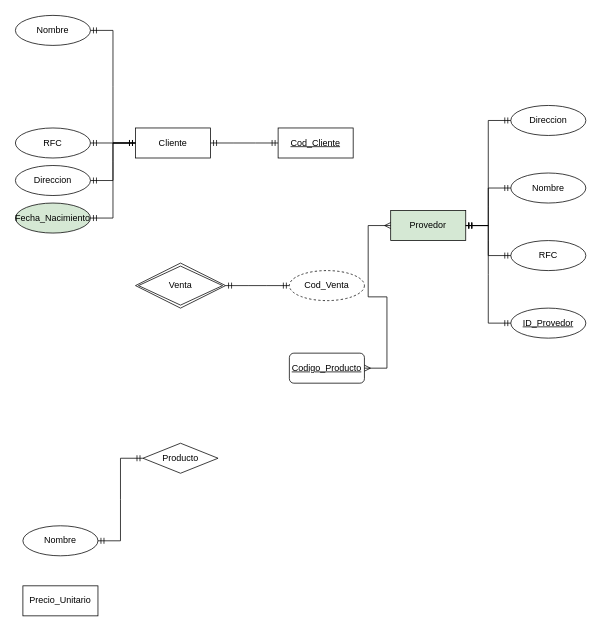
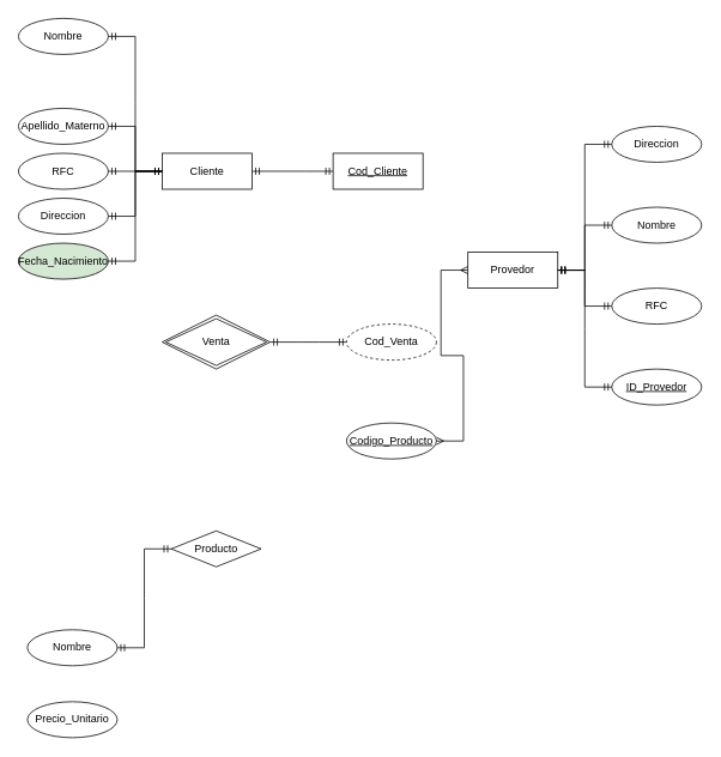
  <mxCell id="0" />
  <mxCell id="1" parent="0" />
  <mxCell id="2" value="Cliente" style="whiteSpace=wrap;html=1;align=center;" parent="1" vertex="1"><mxGeometry x="180" y="170" width="100" height="40" as="geometry" /></mxCell>
- <mxCell id="3" value="Provedor" style="whiteSpace=wrap;html=1;align=center;fillColor=#d5e8d4;" parent="1" vertex="1"><mxGeometry x="520" y="280" width="100" height="40" as="geometry" /></mxCell>
+ <mxCell id="3" value="Provedor" style="whiteSpace=wrap;html=1;align=center;" parent="1" vertex="1"><mxGeometry x="520" y="280" width="100" height="40" as="geometry" /></mxCell>
  <mxCell id="4" value="Producto" style="rhombus;whiteSpace=wrap;html=1;align=center;" parent="1" vertex="1"><mxGeometry x="190" y="590" width="100" height="40" as="geometry" /></mxCell>
  <mxCell id="5" value="Nombre" style="ellipse;whiteSpace=wrap;html=1;align=center;" parent="1" vertex="1"><mxGeometry x="20" y="20" width="100" height="40" as="geometry" /></mxCell>
  <mxCell id="6" value="Cod_Cliente" style="whiteSpace=wrap;html=1;align=center;fontStyle=4;rounded=0;" parent="1" vertex="1"><mxGeometry x="370" y="170" width="100" height="40" as="geometry" /></mxCell>
+ <mxCell id="7" value="Apellido_Materno" style="ellipse;whiteSpace=wrap;html=1;align=center;" parent="1" vertex="1"><mxGeometry x="20" y="120" width="100" height="40" as="geometry" /></mxCell>
  <mxCell id="8" value="&lt;div&gt;RFC&lt;/div&gt;" style="ellipse;whiteSpace=wrap;html=1;align=center;" parent="1" vertex="1"><mxGeometry x="20" y="170" width="100" height="40" as="geometry" /></mxCell>
  <mxCell id="9" value="Direccion" style="ellipse;whiteSpace=wrap;html=1;align=center;" parent="1" vertex="1"><mxGeometry x="20" y="220" width="100" height="40" as="geometry" /></mxCell>
  <mxCell id="10" value="&lt;div&gt;Fecha_Nacimiento&lt;/div&gt;" style="ellipse;whiteSpace=wrap;html=1;align=center;fillColor=#d5e8d4;" parent="1" vertex="1"><mxGeometry x="20" y="270" width="100" height="40" as="geometry" /></mxCell>
  <mxCell id="11" value="" style="edgeStyle=entityRelationEdgeStyle;fontSize=12;html=1;endArrow=ERmandOne;startArrow=ERmandOne;rounded=0;exitX=1;exitY=0.5;exitDx=0;exitDy=0;" parent="1" source="10" target="2" edge="1"><mxGeometry width="100" height="100" relative="1" as="geometry"><mxPoint x="160" y="280" as="sourcePoint" /><mxPoint x="260" y="180" as="targetPoint" /></mxGeometry></mxCell>
  <mxCell id="12" value="" style="edgeStyle=entityRelationEdgeStyle;fontSize=12;html=1;endArrow=ERmandOne;startArrow=ERmandOne;rounded=0;" parent="1" source="9" target="2" edge="1"><mxGeometry width="100" height="100" relative="1" as="geometry"><mxPoint x="150" y="290" as="sourcePoint" /><mxPoint x="260" y="180" as="targetPoint" /><Array as="points"><mxPoint x="150" y="320" /><mxPoint x="150" y="310" /></Array></mxGeometry></mxCell>
  <mxCell id="13" value="" style="edgeStyle=entityRelationEdgeStyle;fontSize=12;html=1;endArrow=ERmandOne;startArrow=ERmandOne;rounded=0;" parent="1" source="8" target="2" edge="1"><mxGeometry width="100" height="100" relative="1" as="geometry"><mxPoint x="160" y="280" as="sourcePoint" /><mxPoint x="260" y="180" as="targetPoint" /></mxGeometry></mxCell>
+ <mxCell id="14" value="" style="edgeStyle=entityRelationEdgeStyle;fontSize=12;html=1;endArrow=ERmandOne;startArrow=ERmandOne;rounded=0;" parent="1" source="7" target="2" edge="1"><mxGeometry width="100" height="100" relative="1" as="geometry"><mxPoint x="160" y="280" as="sourcePoint" /><mxPoint x="260" y="180" as="targetPoint" /></mxGeometry></mxCell>
  <mxCell id="15" value="" style="edgeStyle=entityRelationEdgeStyle;fontSize=12;html=1;endArrow=ERmandOne;startArrow=ERmandOne;rounded=0;" parent="1" source="5" target="2" edge="1"><mxGeometry width="100" height="100" relative="1" as="geometry"><mxPoint x="160" y="280" as="sourcePoint" /><mxPoint x="260" y="180" as="targetPoint" /></mxGeometry></mxCell>
  <mxCell id="16" value="" style="edgeStyle=entityRelationEdgeStyle;fontSize=12;html=1;endArrow=ERmandOne;startArrow=ERmandOne;rounded=0;" parent="1" source="6" target="2" edge="1"><mxGeometry width="100" height="100" relative="1" as="geometry"><mxPoint x="160" y="280" as="sourcePoint" /><mxPoint x="260" y="180" as="targetPoint" /></mxGeometry></mxCell>
- <mxCell id="17" value="&lt;div&gt;Codigo_Producto&lt;/div&gt;" style="whiteSpace=wrap;html=1;align=center;fontStyle=4;rounded=1;" parent="1" vertex="1"><mxGeometry x="385" y="470" width="100" height="40" as="geometry" /></mxCell>
+ <mxCell id="17" value="&lt;div&gt;Codigo_Producto&lt;/div&gt;" style="ellipse;whiteSpace=wrap;html=1;align=center;fontStyle=4;" parent="1" vertex="1"><mxGeometry x="385" y="470" width="100" height="40" as="geometry" /></mxCell>
  <mxCell id="18" value="Nombre" style="ellipse;whiteSpace=wrap;html=1;align=center;" parent="1" vertex="1"><mxGeometry x="30" y="700" width="100" height="40" as="geometry" /></mxCell>
- <mxCell id="19" value="&lt;div&gt;Precio_Unitario&lt;/div&gt;" style="whiteSpace=wrap;html=1;align=center;rounded=0;" parent="1" vertex="1"><mxGeometry x="30" y="780" width="100" height="40" as="geometry" /></mxCell>
+ <mxCell id="19" value="&lt;div&gt;Precio_Unitario&lt;/div&gt;" style="ellipse;whiteSpace=wrap;html=1;align=center;" parent="1" vertex="1"><mxGeometry x="30" y="780" width="100" height="40" as="geometry" /></mxCell>
  <mxCell id="20" value="" style="edgeStyle=entityRelationEdgeStyle;fontSize=12;html=1;endArrow=ERmandOne;startArrow=ERmandOne;rounded=0;" parent="1" source="18" target="4" edge="1"><mxGeometry width="100" height="100" relative="1" as="geometry"><mxPoint x="180" y="790" as="sourcePoint" /><mxPoint x="250" y="690" as="targetPoint" /></mxGeometry></mxCell>
  <mxCell id="21" value="&lt;div&gt;ID_Provedor&lt;/div&gt;" style="ellipse;whiteSpace=wrap;html=1;align=center;fontStyle=4;" parent="1" vertex="1"><mxGeometry x="680" y="410" width="100" height="40" as="geometry" /></mxCell>
  <mxCell id="22" value="RFC" style="ellipse;whiteSpace=wrap;html=1;align=center;" parent="1" vertex="1"><mxGeometry x="680" y="320" width="100" height="40" as="geometry" /></mxCell>
  <mxCell id="23" value="Nombre" style="ellipse;whiteSpace=wrap;html=1;align=center;" parent="1" vertex="1"><mxGeometry x="680" y="230" width="100" height="40" as="geometry" /></mxCell>
  <mxCell id="24" value="Direccion" style="ellipse;whiteSpace=wrap;html=1;align=center;" parent="1" vertex="1"><mxGeometry x="680" y="140" width="100" height="40" as="geometry" /></mxCell>
  <mxCell id="25" value="" style="edgeStyle=entityRelationEdgeStyle;fontSize=12;html=1;endArrow=ERmandOne;startArrow=ERmandOne;rounded=0;" parent="1" source="3" target="22" edge="1"><mxGeometry width="100" height="100" relative="1" as="geometry"><mxPoint x="640" y="400" as="sourcePoint" /><mxPoint x="740" y="300" as="targetPoint" /></mxGeometry></mxCell>
  <mxCell id="26" value="" style="edgeStyle=entityRelationEdgeStyle;fontSize=12;html=1;endArrow=ERmandOne;startArrow=ERmandOne;rounded=0;" parent="1" source="3" target="24" edge="1"><mxGeometry width="100" height="100" relative="1" as="geometry"><mxPoint x="640" y="400" as="sourcePoint" /><mxPoint x="740" y="300" as="targetPoint" /></mxGeometry></mxCell>
  <mxCell id="27" value="" style="edgeStyle=entityRelationEdgeStyle;fontSize=12;html=1;endArrow=ERmandOne;startArrow=ERmandOne;rounded=0;" parent="1" source="3" target="23" edge="1"><mxGeometry width="100" height="100" relative="1" as="geometry"><mxPoint x="640" y="400" as="sourcePoint" /><mxPoint x="740" y="300" as="targetPoint" /></mxGeometry></mxCell>
  <mxCell id="28" value="" style="edgeStyle=entityRelationEdgeStyle;fontSize=12;html=1;endArrow=ERmandOne;startArrow=ERmandOne;rounded=0;" parent="1" source="3" target="21" edge="1"><mxGeometry width="100" height="100" relative="1" as="geometry"><mxPoint x="640" y="400" as="sourcePoint" /><mxPoint x="740" y="300" as="targetPoint" /></mxGeometry></mxCell>
  <mxCell id="29" value="" style="edgeStyle=entityRelationEdgeStyle;fontSize=12;html=1;endArrow=ERmany;startArrow=ERmany;rounded=0;" parent="1" source="17" target="3" edge="1"><mxGeometry width="100" height="100" relative="1" as="geometry"><mxPoint x="190" y="550" as="sourcePoint" /><mxPoint x="190" y="460" as="targetPoint" /></mxGeometry></mxCell>
  <mxCell id="30" value="&lt;div&gt;Venta&lt;/div&gt;" style="shape=rhombus;double=1;perimeter=rhombusPerimeter;whiteSpace=wrap;html=1;align=center;" parent="1" vertex="1"><mxGeometry x="180" y="350" width="120" height="60" as="geometry" /></mxCell>
  <mxCell id="31" value="" style="edgeStyle=entityRelationEdgeStyle;fontSize=12;html=1;endArrow=ERmandOne;startArrow=ERmandOne;rounded=0;" parent="1" source="32" target="30" edge="1"><mxGeometry width="100" height="100" relative="1" as="geometry"><mxPoint x="385" y="470" as="sourcePoint" /><mxPoint x="290" y="450" as="targetPoint" /></mxGeometry></mxCell>
  <mxCell id="32" value="&lt;div&gt;Cod_Venta&lt;/div&gt;" style="ellipse;whiteSpace=wrap;html=1;align=center;dashed=1;" parent="1" vertex="1"><mxGeometry x="385" y="360" width="100" height="40" as="geometry" /></mxCell>
